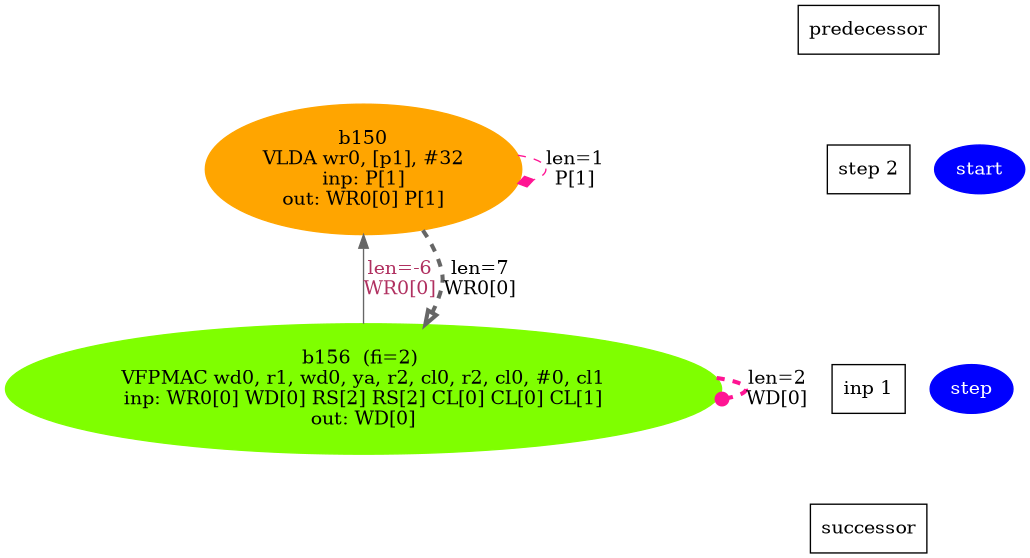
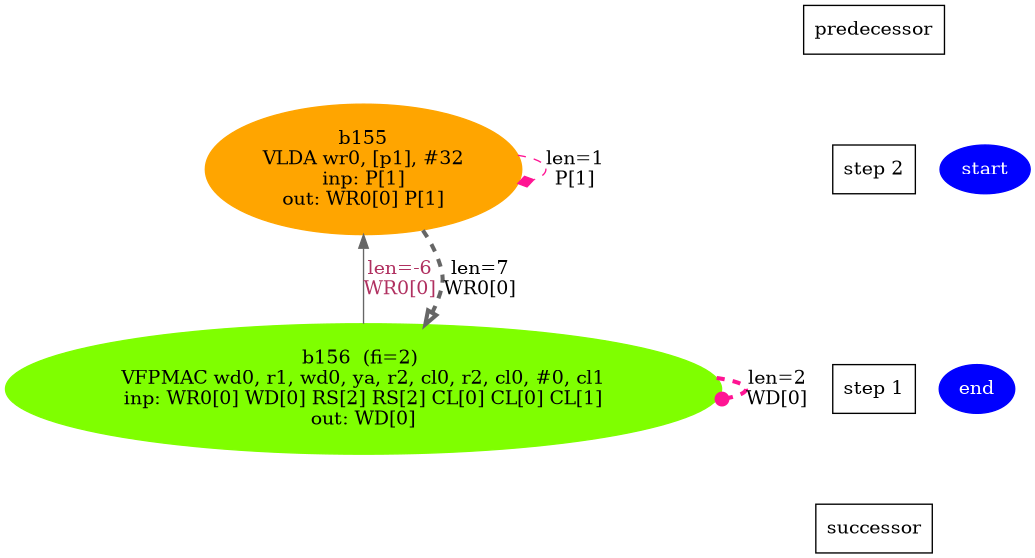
  digraph {
    edge [style=dashed]
-   n1 [color=orange fontcolor=black label="b150\nVLDA wr0, [p1], #32\ninp: P[1]\nout: WR0[0] P[1]" style=filled]
+   n1 [color=orange fontcolor=black label="b155\nVLDA wr0, [p1], #32\ninp: P[1]\nout: WR0[0] P[1]" style=filled]
    n2 [label="step 2" shape=box]
    n3 [color=chartreuse fontcolor=black label="b156  (fi=2) \nVFPMAC wd0, r1, wd0, ya, r2, cl0, r2, cl0, #0, cl1\ninp: WR0[0] WD[0] RS[2] RS[2] CL[0] CL[0] CL[1]\nout: WD[0]" style=filled]
-   n4 [label="inp 1" shape=box]
+   n4 [label="step 1" shape=box]
    n5 [color=blue fontcolor=white label=start style=filled]
-   n6 [color=blue fontcolor=white label=step style=filled]
+   n6 [color=blue fontcolor=white label=end style=filled]
    n7 [label=successor shape=box]
    n8 [label=predecessor shape=box]
    subgraph sub_1 {
      rank=same
      n1
      n2
    }
    subgraph sub_2 {
      rank=same
      n3
      n4
    }
    subgraph sub_3 {
      rank=same
      n2
      n5
    }
    subgraph sub_4 {
      rank=same
      n4
      n6
    }
    n1 -> n1 [arrowhead=diamond color=deeppink fontcolor=black label="len=1\nP[1]"]
    n1 -> n3 [color=gray40 dir=back fontcolor=maroon label="len=-6\nWR0[0]" weight=1000 style=""]
    n1 -> n3 [arrowhead=onormal color=gray40 fontcolor=black label="len=7\nWR0[0]" penwidth=3]
    n2 -> n4 [style=invis weight=9000]
    n3 -> n3 [arrowhead=dot color=deeppink fontcolor=black label="len=2\nWD[0]" penwidth=3]
    n4 -> n7 [style=invis weight=9000]
    n8 -> n2 [style=invis weight=9000]
  }
